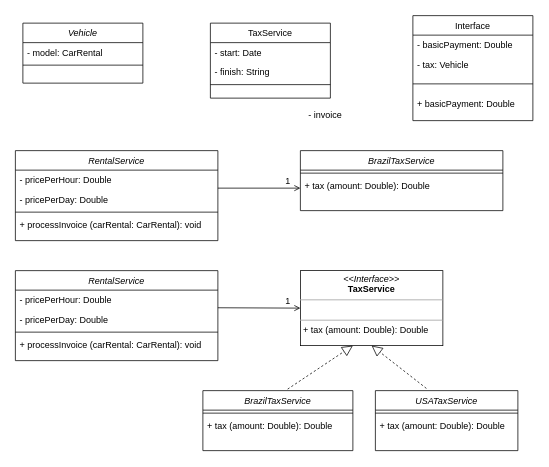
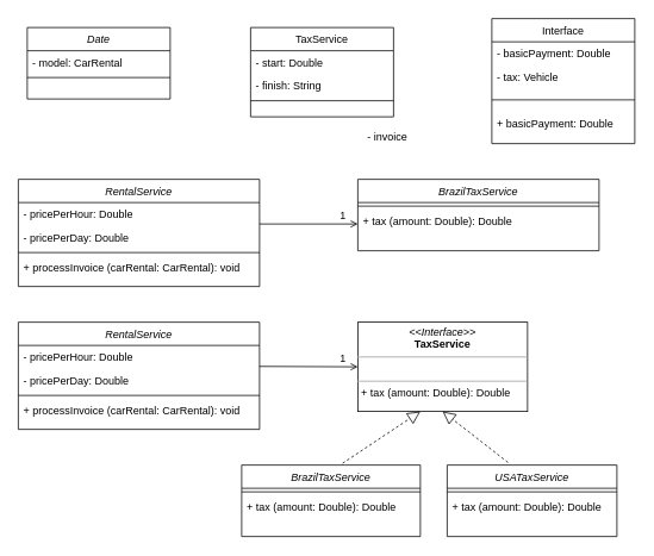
  <mxCell id="0" />
  <mxCell id="1" parent="0" />
- <mxCell id="2" value="Vehicle" style="swimlane;fontStyle=2;align=center;verticalAlign=top;childLayout=stackLayout;horizontal=1;startSize=26;horizontalStack=0;resizeParent=1;resizeLast=0;collapsible=1;marginBottom=0;rounded=0;shadow=0;strokeWidth=1;" parent="1" vertex="1"><mxGeometry x="30" y="30" width="160" height="80" as="geometry"><mxRectangle x="230" y="140" width="160" height="26" as="alternateBounds" /></mxGeometry></mxCell>
+ <mxCell id="2" value="Date" style="swimlane;fontStyle=2;align=center;verticalAlign=top;childLayout=stackLayout;horizontal=1;startSize=26;horizontalStack=0;resizeParent=1;resizeLast=0;collapsible=1;marginBottom=0;rounded=0;shadow=0;strokeWidth=1;" parent="1" vertex="1"><mxGeometry x="30" y="30" width="160" height="80" as="geometry"><mxRectangle x="230" y="140" width="160" height="26" as="alternateBounds" /></mxGeometry></mxCell>
  <mxCell id="3" value="- model: CarRental" style="text;align=left;verticalAlign=top;spacingLeft=4;spacingRight=4;overflow=hidden;rotatable=0;points=[[0,0.5],[1,0.5]];portConstraint=eastwest;" parent="2" vertex="1"><mxGeometry y="26" width="160" height="26" as="geometry" /></mxCell>
  <mxCell id="4" value="" style="line;html=1;strokeWidth=1;align=left;verticalAlign=middle;spacingTop=-1;spacingLeft=3;spacingRight=3;rotatable=0;labelPosition=right;points=[];portConstraint=eastwest;" parent="2" vertex="1"><mxGeometry y="52" width="160" height="8" as="geometry" /></mxCell>
  <mxCell id="5" value="Interface" style="swimlane;fontStyle=0;align=center;verticalAlign=top;childLayout=stackLayout;horizontal=1;startSize=26;horizontalStack=0;resizeParent=1;resizeLast=0;collapsible=1;marginBottom=0;rounded=0;shadow=0;strokeWidth=1;" parent="1" vertex="1"><mxGeometry x="550" y="20" width="160" height="140" as="geometry"><mxRectangle x="340" y="380" width="170" height="26" as="alternateBounds" /></mxGeometry></mxCell>
  <mxCell id="6" value="- basicPayment: Double" style="text;align=left;verticalAlign=top;spacingLeft=4;spacingRight=4;overflow=hidden;rotatable=0;points=[[0,0.5],[1,0.5]];portConstraint=eastwest;" vertex="1" parent="5"><mxGeometry y="26" width="160" height="26" as="geometry" /></mxCell>
  <mxCell id="7" value="- tax: Vehicle" style="text;align=left;verticalAlign=top;spacingLeft=4;spacingRight=4;overflow=hidden;rotatable=0;points=[[0,0.5],[1,0.5]];portConstraint=eastwest;" parent="5" vertex="1"><mxGeometry y="52" width="160" height="26" as="geometry" /></mxCell>
  <mxCell id="8" value="" style="line;html=1;strokeWidth=1;align=left;verticalAlign=middle;spacingTop=-1;spacingLeft=3;spacingRight=3;rotatable=0;labelPosition=right;points=[];portConstraint=eastwest;" parent="5" vertex="1"><mxGeometry y="78" width="160" height="26" as="geometry" /></mxCell>
  <mxCell id="9" value="+ basicPayment: Double" style="text;align=left;verticalAlign=top;spacingLeft=4;spacingRight=4;overflow=hidden;rotatable=0;points=[[0,0.5],[1,0.5]];portConstraint=eastwest;" vertex="1" parent="5"><mxGeometry y="104" width="160" height="26" as="geometry" /></mxCell>
  <mxCell id="10" value="TaxService" style="swimlane;fontStyle=0;align=center;verticalAlign=top;childLayout=stackLayout;horizontal=1;startSize=26;horizontalStack=0;resizeParent=1;resizeLast=0;collapsible=1;marginBottom=0;rounded=0;shadow=0;strokeWidth=1;" parent="1" vertex="1"><mxGeometry x="280" y="30" width="160" height="100" as="geometry"><mxRectangle x="550" y="140" width="160" height="26" as="alternateBounds" /></mxGeometry></mxCell>
- <mxCell id="11" value="- start: Date" style="text;align=left;verticalAlign=top;spacingLeft=4;spacingRight=4;overflow=hidden;rotatable=0;points=[[0,0.5],[1,0.5]];portConstraint=eastwest;" parent="10" vertex="1"><mxGeometry y="26" width="160" height="26" as="geometry" /></mxCell>
+ <mxCell id="11" value="- start: Double" style="text;align=left;verticalAlign=top;spacingLeft=4;spacingRight=4;overflow=hidden;rotatable=0;points=[[0,0.5],[1,0.5]];portConstraint=eastwest;" parent="10" vertex="1"><mxGeometry y="26" width="160" height="26" as="geometry" /></mxCell>
  <mxCell id="12" value="- finish: String" style="text;align=left;verticalAlign=top;spacingLeft=4;spacingRight=4;overflow=hidden;rotatable=0;points=[[0,0.5],[1,0.5]];portConstraint=eastwest;rounded=0;shadow=0;html=0;" parent="10" vertex="1"><mxGeometry y="52" width="160" height="26" as="geometry" /></mxCell>
  <mxCell id="13" value="" style="line;html=1;strokeWidth=1;align=left;verticalAlign=middle;spacingTop=-1;spacingLeft=3;spacingRight=3;rotatable=0;labelPosition=right;points=[];portConstraint=eastwest;" parent="10" vertex="1"><mxGeometry y="78" width="160" height="8" as="geometry" /></mxCell>
  <mxCell id="14" value="- invoice" style="text;strokeColor=none;fillColor=none;align=left;verticalAlign=top;spacingLeft=4;spacingRight=4;overflow=hidden;rotatable=0;points=[[0,0.5],[1,0.5]];portConstraint=eastwest;" vertex="1" parent="1"><mxGeometry x="405" y="139" width="60" height="26" as="geometry" /></mxCell>
  <mxCell id="15" value="RentalService" style="swimlane;fontStyle=2;align=center;verticalAlign=top;childLayout=stackLayout;horizontal=1;startSize=26;horizontalStack=0;resizeParent=1;resizeLast=0;collapsible=1;marginBottom=0;rounded=0;shadow=0;strokeWidth=1;" vertex="1" parent="1"><mxGeometry x="20" y="200" width="270" height="120" as="geometry"><mxRectangle x="230" y="140" width="160" height="26" as="alternateBounds" /></mxGeometry></mxCell>
  <mxCell id="16" value="- pricePerHour: Double" style="text;align=left;verticalAlign=top;spacingLeft=4;spacingRight=4;overflow=hidden;rotatable=0;points=[[0,0.5],[1,0.5]];portConstraint=eastwest;" vertex="1" parent="15"><mxGeometry y="26" width="270" height="26" as="geometry" /></mxCell>
  <mxCell id="17" value="- pricePerDay: Double" style="text;align=left;verticalAlign=top;spacingLeft=4;spacingRight=4;overflow=hidden;rotatable=0;points=[[0,0.5],[1,0.5]];portConstraint=eastwest;" vertex="1" parent="15"><mxGeometry y="52" width="270" height="26" as="geometry" /></mxCell>
  <mxCell id="18" value="" style="line;html=1;strokeWidth=1;align=left;verticalAlign=middle;spacingTop=-1;spacingLeft=3;spacingRight=3;rotatable=0;labelPosition=right;points=[];portConstraint=eastwest;" vertex="1" parent="15"><mxGeometry y="78" width="270" height="8" as="geometry" /></mxCell>
  <mxCell id="19" value="+ processInvoice (carRental: CarRental): void" style="text;align=left;verticalAlign=top;spacingLeft=4;spacingRight=4;overflow=hidden;rotatable=0;points=[[0,0.5],[1,0.5]];portConstraint=eastwest;" vertex="1" parent="15"><mxGeometry y="86" width="270" height="26" as="geometry" /></mxCell>
  <mxCell id="20" value="BrazilTaxService" style="swimlane;fontStyle=2;align=center;verticalAlign=top;childLayout=stackLayout;horizontal=1;startSize=26;horizontalStack=0;resizeParent=1;resizeLast=0;collapsible=1;marginBottom=0;rounded=0;shadow=0;strokeWidth=1;" vertex="1" parent="1"><mxGeometry x="400" y="200" width="270" height="80" as="geometry"><mxRectangle x="230" y="140" width="160" height="26" as="alternateBounds" /></mxGeometry></mxCell>
  <mxCell id="21" value="" style="line;html=1;strokeWidth=1;align=left;verticalAlign=middle;spacingTop=-1;spacingLeft=3;spacingRight=3;rotatable=0;labelPosition=right;points=[];portConstraint=eastwest;" vertex="1" parent="20"><mxGeometry y="26" width="270" height="8" as="geometry" /></mxCell>
  <mxCell id="22" value="+ tax (amount: Double): Double" style="text;align=left;verticalAlign=top;spacingLeft=4;spacingRight=4;overflow=hidden;rotatable=0;points=[[0,0.5],[1,0.5]];portConstraint=eastwest;" vertex="1" parent="20"><mxGeometry y="34" width="270" height="26" as="geometry" /></mxCell>
  <mxCell id="23" value="" style="endArrow=open;shadow=0;strokeWidth=1;rounded=0;endFill=1;edgeStyle=elbowEdgeStyle;elbow=vertical;exitX=1;exitY=0.5;exitDx=0;exitDy=0;entryX=0;entryY=0.885;entryDx=0;entryDy=0;entryPerimeter=0;" edge="1" parent="1"><mxGeometry x="0.5" y="41" relative="1" as="geometry"><mxPoint x="290" y="250" as="sourcePoint" /><mxPoint x="400" y="250.01" as="targetPoint" /><mxPoint x="-40" y="32" as="offset" /><Array as="points" /></mxGeometry></mxCell>
  <mxCell id="24" value="1" style="resizable=0;align=right;verticalAlign=bottom;labelBackgroundColor=none;fontSize=12;" connectable="0" vertex="1" parent="23"><mxGeometry x="1" relative="1" as="geometry"><mxPoint x="-12" y="-1" as="offset" /></mxGeometry></mxCell>
  <mxCell id="25" value="RentalService" style="swimlane;fontStyle=2;align=center;verticalAlign=top;childLayout=stackLayout;horizontal=1;startSize=26;horizontalStack=0;resizeParent=1;resizeLast=0;collapsible=1;marginBottom=0;rounded=0;shadow=0;strokeWidth=1;" vertex="1" parent="1"><mxGeometry x="20" y="360" width="270" height="120" as="geometry"><mxRectangle x="230" y="140" width="160" height="26" as="alternateBounds" /></mxGeometry></mxCell>
  <mxCell id="26" value="- pricePerHour: Double" style="text;align=left;verticalAlign=top;spacingLeft=4;spacingRight=4;overflow=hidden;rotatable=0;points=[[0,0.5],[1,0.5]];portConstraint=eastwest;" vertex="1" parent="25"><mxGeometry y="26" width="270" height="26" as="geometry" /></mxCell>
  <mxCell id="27" value="- pricePerDay: Double" style="text;align=left;verticalAlign=top;spacingLeft=4;spacingRight=4;overflow=hidden;rotatable=0;points=[[0,0.5],[1,0.5]];portConstraint=eastwest;" vertex="1" parent="25"><mxGeometry y="52" width="270" height="26" as="geometry" /></mxCell>
  <mxCell id="28" value="" style="line;html=1;strokeWidth=1;align=left;verticalAlign=middle;spacingTop=-1;spacingLeft=3;spacingRight=3;rotatable=0;labelPosition=right;points=[];portConstraint=eastwest;" vertex="1" parent="25"><mxGeometry y="78" width="270" height="8" as="geometry" /></mxCell>
  <mxCell id="29" value="+ processInvoice (carRental: CarRental): void" style="text;align=left;verticalAlign=top;spacingLeft=4;spacingRight=4;overflow=hidden;rotatable=0;points=[[0,0.5],[1,0.5]];portConstraint=eastwest;" vertex="1" parent="25"><mxGeometry y="86" width="270" height="26" as="geometry" /></mxCell>
  <mxCell id="30" value="&lt;p style=&quot;margin:0px;margin-top:4px;text-align:center;&quot;&gt;&lt;i&gt;&amp;lt;&amp;lt;Interface&amp;gt;&amp;gt;&lt;/i&gt;&lt;br&gt;&lt;b&gt;TaxService&lt;/b&gt;&lt;/p&gt;&lt;hr size=&quot;1&quot;&gt;&lt;p style=&quot;margin:0px;margin-left:4px;&quot;&gt;&lt;br&gt;&lt;/p&gt;&lt;hr size=&quot;1&quot;&gt;&lt;p style=&quot;margin:0px;margin-left:4px;&quot;&gt;+ tax (amount: Double): Double&lt;br&gt;&lt;br&gt;&lt;/p&gt;" style="verticalAlign=top;align=left;overflow=fill;fontSize=12;fontFamily=Helvetica;html=1;" vertex="1" parent="1"><mxGeometry x="400" y="360" width="190" height="100" as="geometry" /></mxCell>
  <mxCell id="31" value="BrazilTaxService" style="swimlane;fontStyle=2;align=center;verticalAlign=top;childLayout=stackLayout;horizontal=1;startSize=26;horizontalStack=0;resizeParent=1;resizeLast=0;collapsible=1;marginBottom=0;rounded=0;shadow=0;strokeWidth=1;" vertex="1" parent="1"><mxGeometry x="270" y="520" width="200" height="80" as="geometry"><mxRectangle x="230" y="140" width="160" height="26" as="alternateBounds" /></mxGeometry></mxCell>
  <mxCell id="32" value="" style="line;html=1;strokeWidth=1;align=left;verticalAlign=middle;spacingTop=-1;spacingLeft=3;spacingRight=3;rotatable=0;labelPosition=right;points=[];portConstraint=eastwest;" vertex="1" parent="31"><mxGeometry y="26" width="200" height="8" as="geometry" /></mxCell>
  <mxCell id="33" value="+ tax (amount: Double): Double" style="text;align=left;verticalAlign=top;spacingLeft=4;spacingRight=4;overflow=hidden;rotatable=0;points=[[0,0.5],[1,0.5]];portConstraint=eastwest;" vertex="1" parent="31"><mxGeometry y="34" width="200" height="26" as="geometry" /></mxCell>
  <mxCell id="34" value="USATaxService" style="swimlane;fontStyle=2;align=center;verticalAlign=top;childLayout=stackLayout;horizontal=1;startSize=26;horizontalStack=0;resizeParent=1;resizeLast=0;collapsible=1;marginBottom=0;rounded=0;shadow=0;strokeWidth=1;" vertex="1" parent="1"><mxGeometry x="500" y="520" width="190" height="80" as="geometry"><mxRectangle x="230" y="140" width="160" height="26" as="alternateBounds" /></mxGeometry></mxCell>
  <mxCell id="35" value="" style="line;html=1;strokeWidth=1;align=left;verticalAlign=middle;spacingTop=-1;spacingLeft=3;spacingRight=3;rotatable=0;labelPosition=right;points=[];portConstraint=eastwest;" vertex="1" parent="34"><mxGeometry y="26" width="190" height="8" as="geometry" /></mxCell>
  <mxCell id="36" value="+ tax (amount: Double): Double" style="text;align=left;verticalAlign=top;spacingLeft=4;spacingRight=4;overflow=hidden;rotatable=0;points=[[0,0.5],[1,0.5]];portConstraint=eastwest;" vertex="1" parent="34"><mxGeometry y="34" width="190" height="26" as="geometry" /></mxCell>
  <mxCell id="37" value="" style="endArrow=block;dashed=1;endFill=0;endSize=12;html=1;rounded=0;exitX=0.565;exitY=-0.025;exitDx=0;exitDy=0;exitPerimeter=0;" edge="1" parent="1" source="31"><mxGeometry width="160" relative="1" as="geometry"><mxPoint x="310" y="460" as="sourcePoint" /><mxPoint x="470" y="460" as="targetPoint" /></mxGeometry></mxCell>
  <mxCell id="38" value="" style="endArrow=block;dashed=1;endFill=0;endSize=12;html=1;rounded=0;exitX=0.358;exitY=-0.037;exitDx=0;exitDy=0;exitPerimeter=0;entryX=0.5;entryY=1;entryDx=0;entryDy=0;" edge="1" parent="1" source="34" target="30"><mxGeometry width="160" relative="1" as="geometry"><mxPoint x="393" y="528" as="sourcePoint" /><mxPoint x="480" y="470" as="targetPoint" /></mxGeometry></mxCell>
  <mxCell id="39" value="" style="endArrow=open;shadow=0;strokeWidth=1;rounded=0;endFill=1;edgeStyle=elbowEdgeStyle;elbow=vertical;exitX=1;exitY=0.5;exitDx=0;exitDy=0;entryX=0;entryY=0.885;entryDx=0;entryDy=0;entryPerimeter=0;" edge="1" parent="1"><mxGeometry x="0.5" y="41" relative="1" as="geometry"><mxPoint x="290" y="409.5" as="sourcePoint" /><mxPoint x="400" y="409.51" as="targetPoint" /><mxPoint x="-40" y="32" as="offset" /><Array as="points" /></mxGeometry></mxCell>
  <mxCell id="40" value="1" style="resizable=0;align=right;verticalAlign=bottom;labelBackgroundColor=none;fontSize=12;" connectable="0" vertex="1" parent="39"><mxGeometry x="1" relative="1" as="geometry"><mxPoint x="-12" y="-1" as="offset" /></mxGeometry></mxCell>
